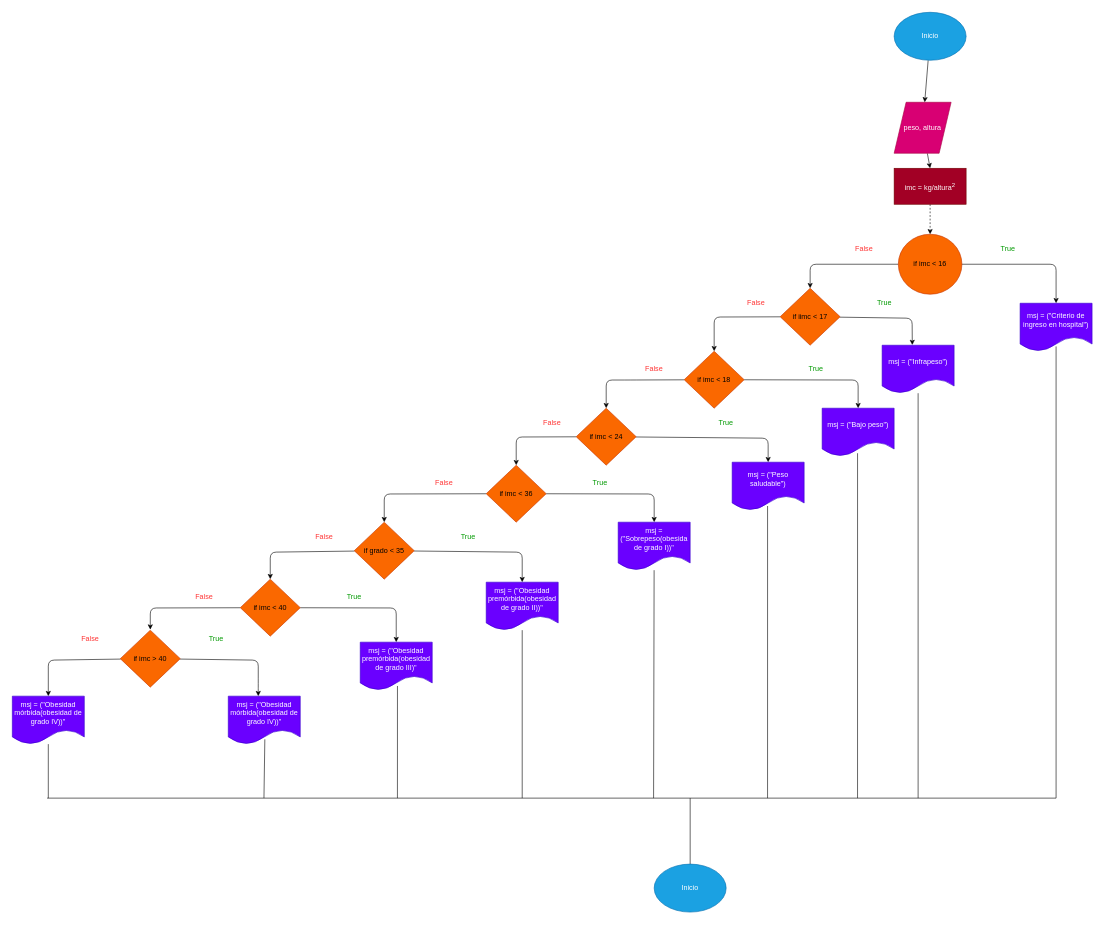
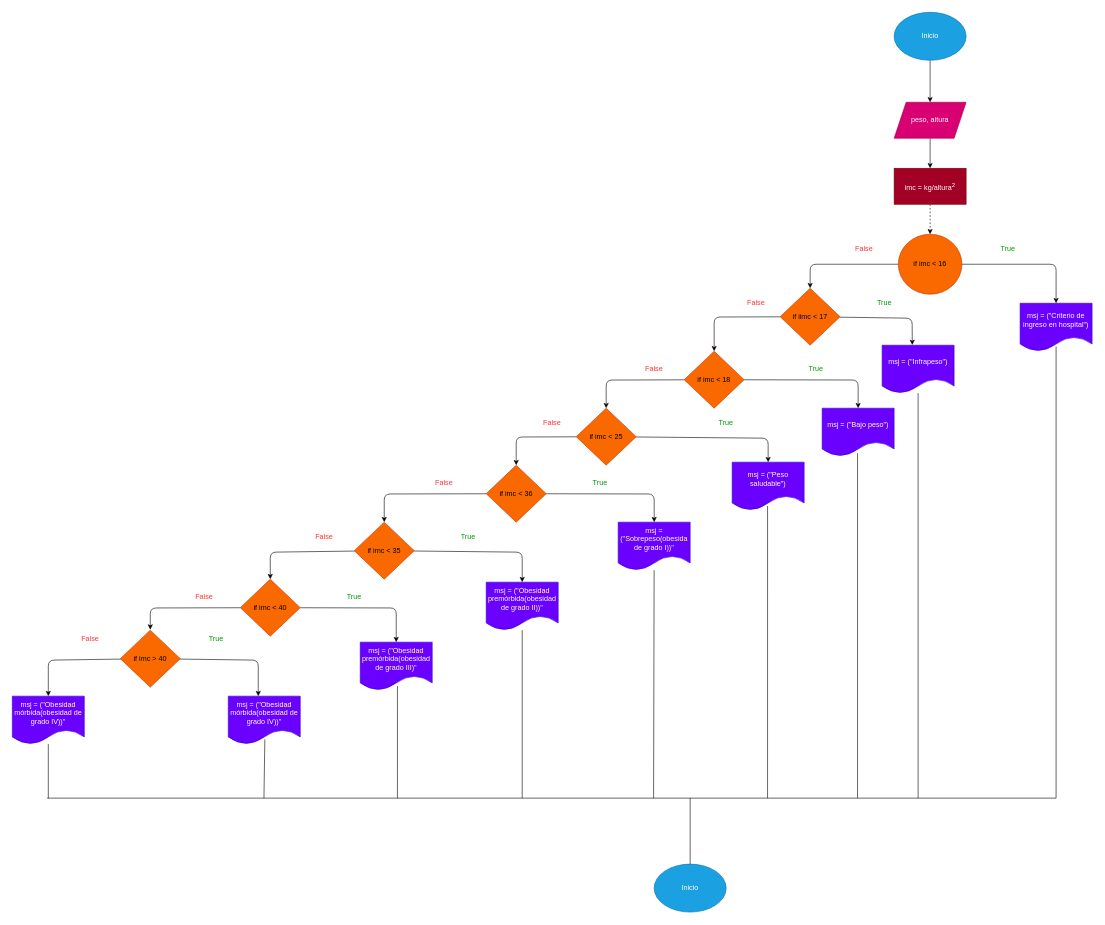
  <mxCell id="0" />
  <mxCell id="1" parent="0" />
  <mxCell id="2" value="" style="edgeStyle=none;html=1;" parent="1" source="3" target="5" edge="1"><mxGeometry relative="1" as="geometry" /></mxCell>
  <mxCell id="3" value="Inicio" style="ellipse;whiteSpace=wrap;html=1;fillColor=#1ba1e2;fontColor=#ffffff;strokeColor=#006EAF;" parent="1" vertex="1"><mxGeometry x="1490" y="20" width="120" height="80" as="geometry" /></mxCell>
  <mxCell id="4" value="" style="edgeStyle=none;html=1;" parent="1" source="5" edge="1"><mxGeometry relative="1" as="geometry"><mxPoint x="1550" y="280" as="targetPoint" /></mxGeometry></mxCell>
- <mxCell id="5" value="peso, altura" style="shape=parallelogram;perimeter=parallelogramPerimeter;whiteSpace=wrap;html=1;fixedSize=1;fillColor=#d80073;fontColor=#ffffff;strokeColor=#A50040;" parent="1" vertex="1"><mxGeometry x="1490" y="170" width="95" height="85" as="geometry" /></mxCell>
+ <mxCell id="5" value="peso, altura" style="shape=parallelogram;perimeter=parallelogramPerimeter;whiteSpace=wrap;html=1;fixedSize=1;fillColor=#d80073;fontColor=#ffffff;strokeColor=#A50040;" parent="1" vertex="1"><mxGeometry x="1490" y="170" width="120" height="60" as="geometry" /></mxCell>
  <mxCell id="6" value="" style="edgeStyle=none;html=1;dashed=1;" parent="1" source="7" target="10" edge="1"><mxGeometry relative="1" as="geometry" /></mxCell>
  <mxCell id="7" value="imc = kg/altura&lt;sup&gt;2&lt;/sup&gt;" style="rounded=0;whiteSpace=wrap;html=1;fillColor=#a20025;fontColor=#ffffff;strokeColor=#6F0000;" parent="1" vertex="1"><mxGeometry x="1490" y="280" width="120" height="60" as="geometry" /></mxCell>
  <mxCell id="8" value="" style="edgeStyle=none;html=1;" edge="1" parent="1" source="10" target="11"><mxGeometry relative="1" as="geometry"><Array as="points"><mxPoint x="1760" y="440" /></Array></mxGeometry></mxCell>
  <mxCell id="9" value="" style="edgeStyle=none;html=1;" edge="1" parent="1" source="10"><mxGeometry relative="1" as="geometry"><mxPoint x="1350" y="480" as="targetPoint" /><Array as="points"><mxPoint x="1350" y="440" /></Array></mxGeometry></mxCell>
  <mxCell id="10" value="if imc &amp;lt; 16" style="ellipse;whiteSpace=wrap;html=1;fillColor=#fa6800;fontColor=#000000;strokeColor=#C73500;" parent="1" vertex="1"><mxGeometry x="1497" y="390" width="106" height="100" as="geometry" /></mxCell>
  <mxCell id="11" value="msj = (&quot;Criterio de ingreso en hospital&quot;)" style="shape=document;whiteSpace=wrap;html=1;boundedLbl=1;rounded=0;fillColor=#6a00ff;fontColor=#ffffff;strokeColor=#3700CC;" vertex="1" parent="1"><mxGeometry x="1700" y="505" width="120" height="80" as="geometry" /></mxCell>
  <mxCell id="12" value="" style="edgeStyle=none;html=1;entryX=0.419;entryY=-0.005;entryDx=0;entryDy=0;entryPerimeter=0;" edge="1" parent="1" source="14" target="15"><mxGeometry relative="1" as="geometry"><mxPoint x="1520" y="590" as="targetPoint" /><Array as="points"><mxPoint x="1520" y="530" /></Array></mxGeometry></mxCell>
  <mxCell id="13" value="" style="edgeStyle=none;html=1;" edge="1" parent="1" source="14"><mxGeometry relative="1" as="geometry"><mxPoint x="1190" y="585" as="targetPoint" /><Array as="points"><mxPoint x="1190" y="528" /></Array></mxGeometry></mxCell>
  <mxCell id="14" value="if iimc &amp;lt; 17" style="rhombus;whiteSpace=wrap;html=1;rounded=0;fillColor=#fa6800;fontColor=#000000;strokeColor=#C73500;" vertex="1" parent="1"><mxGeometry x="1300" y="480" width="100" height="95" as="geometry" /></mxCell>
  <mxCell id="15" value="msj = (&quot;Infrapeso&quot;)" style="shape=document;whiteSpace=wrap;html=1;boundedLbl=1;rounded=0;fillColor=#6a00ff;fontColor=#ffffff;strokeColor=#3700CC;" vertex="1" parent="1"><mxGeometry x="1470" y="575" width="120" height="80" as="geometry" /></mxCell>
  <mxCell id="16" value="" style="edgeStyle=none;html=1;" edge="1" parent="1" source="18"><mxGeometry relative="1" as="geometry"><mxPoint x="1010" y="680" as="targetPoint" /><Array as="points"><mxPoint x="1050" y="633" /><mxPoint x="1010" y="633" /></Array></mxGeometry></mxCell>
  <mxCell id="17" value="" style="edgeStyle=none;html=1;" edge="1" parent="1" source="18" target="40"><mxGeometry relative="1" as="geometry"><Array as="points"><mxPoint x="1430" y="633" /></Array></mxGeometry></mxCell>
  <mxCell id="18" value="if imc &amp;lt; 18" style="rhombus;whiteSpace=wrap;html=1;rounded=0;fillColor=#fa6800;fontColor=#000000;strokeColor=#C73500;" vertex="1" parent="1"><mxGeometry x="1140" y="585" width="100" height="95" as="geometry" /></mxCell>
  <mxCell id="19" value="" style="edgeStyle=none;html=1;" edge="1" parent="1" source="21"><mxGeometry relative="1" as="geometry"><mxPoint x="860" y="775" as="targetPoint" /><Array as="points"><mxPoint x="860" y="728" /></Array></mxGeometry></mxCell>
  <mxCell id="20" value="" style="edgeStyle=none;html=1;" edge="1" parent="1" source="21" target="39"><mxGeometry relative="1" as="geometry"><Array as="points"><mxPoint x="1280" y="730" /></Array></mxGeometry></mxCell>
- <mxCell id="21" value="if imc &amp;lt; 24" style="rhombus;whiteSpace=wrap;html=1;rounded=0;fillColor=#fa6800;fontColor=#000000;strokeColor=#C73500;" vertex="1" parent="1"><mxGeometry x="960" y="680" width="100" height="95" as="geometry" /></mxCell>
+ <mxCell id="21" value="if imc &amp;lt; 25" style="rhombus;whiteSpace=wrap;html=1;rounded=0;fillColor=#fa6800;fontColor=#000000;strokeColor=#C73500;" vertex="1" parent="1"><mxGeometry x="960" y="680" width="100" height="95" as="geometry" /></mxCell>
  <mxCell id="22" value="" style="edgeStyle=none;html=1;" edge="1" parent="1" source="24"><mxGeometry relative="1" as="geometry"><mxPoint x="640" y="870" as="targetPoint" /><Array as="points"><mxPoint x="640" y="823" /></Array></mxGeometry></mxCell>
  <mxCell id="23" value="" style="edgeStyle=none;html=1;" edge="1" parent="1" source="24" target="38"><mxGeometry relative="1" as="geometry"><Array as="points"><mxPoint y="823" x="1090" /></Array></mxGeometry></mxCell>
  <mxCell id="24" value="if imc &amp;lt; 36" style="rhombus;whiteSpace=wrap;html=1;rounded=0;fillColor=#fa6800;fontColor=#000000;strokeColor=#C73500;" vertex="1" parent="1"><mxGeometry x="810" y="775" width="100" height="95" as="geometry" /></mxCell>
  <mxCell id="25" value="" style="edgeStyle=none;html=1;" edge="1" parent="1" source="27"><mxGeometry relative="1" as="geometry"><mxPoint x="450" y="965" as="targetPoint" /><Array as="points"><mxPoint x="450" y="920" /></Array></mxGeometry></mxCell>
  <mxCell id="26" value="" style="edgeStyle=none;html=1;" edge="1" parent="1" source="27" target="37"><mxGeometry relative="1" as="geometry"><Array as="points"><mxPoint x="870" y="920" /></Array></mxGeometry></mxCell>
- <mxCell id="27" value="if grado &amp;lt; 35" style="rhombus;whiteSpace=wrap;html=1;rounded=0;fillColor=#fa6800;fontColor=#000000;strokeColor=#C73500;" vertex="1" parent="1"><mxGeometry x="590" y="870" width="100" height="95" as="geometry" /></mxCell>
+ <mxCell id="27" value="if imc &amp;lt; 35" style="rhombus;whiteSpace=wrap;html=1;rounded=0;fillColor=#fa6800;fontColor=#000000;strokeColor=#C73500;" vertex="1" parent="1"><mxGeometry x="590" y="870" width="100" height="95" as="geometry" /></mxCell>
  <mxCell id="28" value="" style="edgeStyle=none;html=1;" edge="1" parent="1" source="30"><mxGeometry relative="1" as="geometry"><mxPoint x="250" y="1049" as="targetPoint" /><Array as="points"><mxPoint x="250" y="1013" /></Array></mxGeometry></mxCell>
  <mxCell id="29" value="" style="edgeStyle=none;html=1;" edge="1" parent="1" source="30" target="36"><mxGeometry relative="1" as="geometry"><Array as="points"><mxPoint x="660" y="1013" /></Array></mxGeometry></mxCell>
  <mxCell id="30" value="if imc &amp;lt; 40" style="rhombus;whiteSpace=wrap;html=1;rounded=0;fillColor=#fa6800;fontColor=#000000;strokeColor=#C73500;" vertex="1" parent="1"><mxGeometry x="400" y="965" width="100" height="95" as="geometry" /></mxCell>
  <mxCell id="31" value="" style="edgeStyle=none;html=1;" edge="1" parent="1" source="33" target="34"><mxGeometry relative="1" as="geometry"><Array as="points"><mxPoint x="80" y="1100" /></Array></mxGeometry></mxCell>
  <mxCell id="32" value="" style="edgeStyle=none;html=1;" edge="1" parent="1" source="33"><mxGeometry relative="1" as="geometry"><mxPoint x="430" y="1160" as="targetPoint" /><Array as="points"><mxPoint x="430" y="1100" /><mxPoint x="430" y="1140" /><mxPoint x="430" y="1150" /></Array></mxGeometry></mxCell>
  <mxCell id="33" value="if imc &amp;gt; 40" style="rhombus;whiteSpace=wrap;html=1;rounded=0;fillColor=#fa6800;fontColor=#000000;strokeColor=#C73500;" vertex="1" parent="1"><mxGeometry x="200" y="1050" width="100" height="95" as="geometry" /></mxCell>
  <mxCell id="34" value="msj = (&quot;Obesidad mórbida(obesidad de grado IV))&quot;" style="shape=document;whiteSpace=wrap;html=1;boundedLbl=1;rounded=0;fillColor=#6a00ff;fontColor=#ffffff;strokeColor=#3700CC;" vertex="1" parent="1"><mxGeometry x="20" y="1160" width="120" height="80" as="geometry" /></mxCell>
  <mxCell id="35" value="msj = (&quot;Obesidad mórbida(obesidad de grado IV))&quot;" style="shape=document;whiteSpace=wrap;html=1;boundedLbl=1;rounded=0;fillColor=#6a00ff;fontColor=#ffffff;strokeColor=#3700CC;" vertex="1" parent="1"><mxGeometry x="380" y="1160" width="120" height="80" as="geometry" /></mxCell>
  <mxCell id="36" value="msj = (&quot;Obesidad premórbida(obesidad de grado III)&quot;" style="shape=document;whiteSpace=wrap;html=1;boundedLbl=1;rounded=0;fillColor=#6a00ff;fontColor=#ffffff;strokeColor=#3700CC;" vertex="1" parent="1"><mxGeometry x="600" y="1070" width="120" height="80" as="geometry" /></mxCell>
  <mxCell id="37" value="msj = (&quot;Obesidad premórbida(obesidad de grado II))&quot;" style="shape=document;whiteSpace=wrap;html=1;boundedLbl=1;rounded=0;fillColor=#6a00ff;fontColor=#ffffff;strokeColor=#3700CC;" vertex="1" parent="1"><mxGeometry x="810" y="970" width="120" height="80" as="geometry" /></mxCell>
  <mxCell id="38" value="msj = (&quot;Sobrepeso(obesida de grado I))&quot;" style="shape=document;whiteSpace=wrap;html=1;boundedLbl=1;rounded=0;fillColor=#6a00ff;fontColor=#ffffff;strokeColor=#3700CC;" vertex="1" parent="1"><mxGeometry x="1030" y="870" width="120" height="80" as="geometry" /></mxCell>
  <mxCell id="39" value="msj = (&quot;Peso saludable&quot;)" style="shape=document;whiteSpace=wrap;html=1;boundedLbl=1;rounded=0;fillColor=#6a00ff;fontColor=#ffffff;strokeColor=#3700CC;" vertex="1" parent="1"><mxGeometry x="1220" y="770" width="120" height="80" as="geometry" /></mxCell>
  <mxCell id="40" value="msj = (&quot;Bajo peso&quot;)" style="shape=document;whiteSpace=wrap;html=1;boundedLbl=1;rounded=0;fillColor=#6a00ff;fontColor=#ffffff;strokeColor=#3700CC;" vertex="1" parent="1"><mxGeometry x="1370" y="680" width="120" height="80" as="geometry" /></mxCell>
  <mxCell id="41" value="True" style="text;html=1;strokeColor=none;fillColor=none;align=center;verticalAlign=middle;whiteSpace=wrap;rounded=0;fontColor=#009900;glass=0;" vertex="1" parent="1"><mxGeometry x="1650" y="400" width="60" height="30" as="geometry" /></mxCell>
  <mxCell id="42" value="True" style="text;html=1;strokeColor=none;fillColor=none;align=center;verticalAlign=middle;whiteSpace=wrap;rounded=0;fontColor=#009900;glass=0;" vertex="1" parent="1"><mxGeometry x="1444" y="490" width="60" height="30" as="geometry" /></mxCell>
  <mxCell id="43" value="True" style="text;html=1;strokeColor=none;fillColor=none;align=center;verticalAlign=middle;whiteSpace=wrap;rounded=0;fontColor=#009900;glass=0;" vertex="1" parent="1"><mxGeometry x="1330" y="600" width="60" height="30" as="geometry" /></mxCell>
  <mxCell id="44" value="True" style="text;html=1;strokeColor=none;fillColor=none;align=center;verticalAlign=middle;whiteSpace=wrap;rounded=0;fontColor=#009900;glass=0;" vertex="1" parent="1"><mxGeometry x="1180" y="690" width="60" height="30" as="geometry" /></mxCell>
  <mxCell id="45" value="True" style="text;html=1;strokeColor=none;fillColor=none;align=center;verticalAlign=middle;whiteSpace=wrap;rounded=0;fontColor=#009900;glass=0;" vertex="1" parent="1"><mxGeometry x="970" y="790" width="60" height="30" as="geometry" /></mxCell>
  <mxCell id="46" value="True" style="text;html=1;strokeColor=none;fillColor=none;align=center;verticalAlign=middle;whiteSpace=wrap;rounded=0;fontColor=#009900;glass=0;" vertex="1" parent="1"><mxGeometry x="750" y="880" width="60" height="30" as="geometry" /></mxCell>
  <mxCell id="47" value="True" style="text;html=1;strokeColor=none;fillColor=none;align=center;verticalAlign=middle;whiteSpace=wrap;rounded=0;fontColor=#009900;glass=0;" vertex="1" parent="1"><mxGeometry x="560" y="980" width="60" height="30" as="geometry" /></mxCell>
  <mxCell id="48" value="True" style="text;html=1;strokeColor=none;fillColor=none;align=center;verticalAlign=middle;whiteSpace=wrap;rounded=0;fontColor=#009900;glass=0;" vertex="1" parent="1"><mxGeometry x="330" y="1050" width="60" height="30" as="geometry" /></mxCell>
  <mxCell id="49" value="False" style="text;html=1;strokeColor=none;fillColor=none;align=center;verticalAlign=middle;whiteSpace=wrap;rounded=0;glass=0;fontColor=#FF3333;" vertex="1" parent="1"><mxGeometry x="1410" y="400" width="60" height="30" as="geometry" /></mxCell>
  <mxCell id="50" value="False" style="text;html=1;strokeColor=none;fillColor=none;align=center;verticalAlign=middle;whiteSpace=wrap;rounded=0;glass=0;fontColor=#FF3333;" vertex="1" parent="1"><mxGeometry x="1230" y="490" width="60" height="30" as="geometry" /></mxCell>
  <mxCell id="51" value="False" style="text;html=1;strokeColor=none;fillColor=none;align=center;verticalAlign=middle;whiteSpace=wrap;rounded=0;glass=0;fontColor=#FF3333;" vertex="1" parent="1"><mxGeometry x="1060" y="600" width="60" height="30" as="geometry" /></mxCell>
  <mxCell id="52" value="False" style="text;html=1;strokeColor=none;fillColor=none;align=center;verticalAlign=middle;whiteSpace=wrap;rounded=0;glass=0;fontColor=#FF3333;" vertex="1" parent="1"><mxGeometry x="890" y="690" width="60" height="30" as="geometry" /></mxCell>
  <mxCell id="53" value="False" style="text;html=1;strokeColor=none;fillColor=none;align=center;verticalAlign=middle;whiteSpace=wrap;rounded=0;glass=0;fontColor=#FF3333;" vertex="1" parent="1"><mxGeometry x="710" y="790" width="60" height="30" as="geometry" /></mxCell>
  <mxCell id="54" value="False" style="text;html=1;strokeColor=none;fillColor=none;align=center;verticalAlign=middle;whiteSpace=wrap;rounded=0;glass=0;fontColor=#FF3333;" vertex="1" parent="1"><mxGeometry x="510" y="880" width="60" height="30" as="geometry" /></mxCell>
  <mxCell id="55" value="False" style="text;html=1;strokeColor=none;fillColor=none;align=center;verticalAlign=middle;whiteSpace=wrap;rounded=0;glass=0;fontColor=#FF3333;" vertex="1" parent="1"><mxGeometry x="310" y="980" width="60" height="30" as="geometry" /></mxCell>
  <mxCell id="56" value="False" style="text;html=1;strokeColor=none;fillColor=none;align=center;verticalAlign=middle;whiteSpace=wrap;rounded=0;glass=0;fontColor=#FF3333;" vertex="1" parent="1"><mxGeometry x="120" y="1050" width="60" height="30" as="geometry" /></mxCell>
  <mxCell id="57" value="" style="endArrow=none;html=1;" edge="1" parent="1" target="34"><mxGeometry width="50" height="50" relative="1" as="geometry"><mxPoint x="80" y="1330" as="sourcePoint" /><mxPoint x="140" y="1280" as="targetPoint" /></mxGeometry></mxCell>
  <mxCell id="58" value="" style="endArrow=none;html=1;entryX=0.508;entryY=0.9;entryDx=0;entryDy=0;entryPerimeter=0;" edge="1" parent="1" target="35"><mxGeometry width="50" height="50" relative="1" as="geometry"><mxPoint x="439.5" y="1330" as="sourcePoint" /><mxPoint x="439.5" y="1240" as="targetPoint" /></mxGeometry></mxCell>
  <mxCell id="59" value="" style="endArrow=none;html=1;entryX=0.517;entryY=0.913;entryDx=0;entryDy=0;entryPerimeter=0;" edge="1" parent="1" target="36"><mxGeometry width="50" height="50" relative="1" as="geometry"><mxPoint x="662" y="1330" as="sourcePoint" /><mxPoint x="660.73" y="1210" as="targetPoint" /></mxGeometry></mxCell>
  <mxCell id="60" value="" style="endArrow=none;html=1;" edge="1" parent="1" target="37"><mxGeometry width="50" height="50" relative="1" as="geometry"><mxPoint x="870" y="1330" as="sourcePoint" /><mxPoint x="869.54" y="1106.52" as="targetPoint" /></mxGeometry></mxCell>
  <mxCell id="61" value="" style="endArrow=none;html=1;" edge="1" parent="1" target="38"><mxGeometry width="50" height="50" relative="1" as="geometry"><mxPoint x="1089" y="1330" as="sourcePoint" /><mxPoint x="1089" y="950" as="targetPoint" /></mxGeometry></mxCell>
  <mxCell id="62" value="" style="endArrow=none;html=1;entryX=0.492;entryY=0.913;entryDx=0;entryDy=0;entryPerimeter=0;" edge="1" parent="1" target="39"><mxGeometry width="50" height="50" relative="1" as="geometry"><mxPoint x="1279" y="1330" as="sourcePoint" /><mxPoint x="1280.405" y="860" as="targetPoint" /></mxGeometry></mxCell>
  <mxCell id="63" value="" style="endArrow=none;html=1;entryX=0.492;entryY=0.938;entryDx=0;entryDy=0;entryPerimeter=0;" edge="1" parent="1" target="40"><mxGeometry width="50" height="50" relative="1" as="geometry"><mxPoint x="1429" y="1330" as="sourcePoint" /><mxPoint x="1429.54" y="800" as="targetPoint" /></mxGeometry></mxCell>
  <mxCell id="64" value="" style="endArrow=none;html=1;" edge="1" parent="1" target="15"><mxGeometry width="50" height="50" relative="1" as="geometry"><mxPoint x="1530" y="1330" as="sourcePoint" /><mxPoint x="1529.54" y="680" as="targetPoint" /></mxGeometry></mxCell>
  <mxCell id="65" value="" style="endArrow=none;html=1;entryX=0.5;entryY=0.9;entryDx=0;entryDy=0;entryPerimeter=0;" edge="1" parent="1" target="11"><mxGeometry width="50" height="50" relative="1" as="geometry"><mxPoint x="1760" y="1330" as="sourcePoint" /><mxPoint x="1759.5" y="620" as="targetPoint" /></mxGeometry></mxCell>
  <mxCell id="66" value="" style="endArrow=none;html=1;" edge="1" parent="1"><mxGeometry width="50" height="50" relative="1" as="geometry"><mxPoint x="78" y="1330" as="sourcePoint" /><mxPoint x="1760" y="1330" as="targetPoint" /></mxGeometry></mxCell>
  <mxCell id="67" value="" style="endArrow=none;html=1;" edge="1" parent="1"><mxGeometry width="50" height="50" relative="1" as="geometry"><mxPoint x="1150" y="1440" as="sourcePoint" /><mxPoint x="1150" y="1330" as="targetPoint" /></mxGeometry></mxCell>
  <mxCell id="68" value="Inicio" style="ellipse;whiteSpace=wrap;html=1;fillColor=#1ba1e2;fontColor=#ffffff;strokeColor=#006EAF;" vertex="1" parent="1"><mxGeometry y="1440" width="120" height="80" as="geometry" x="1090" /></mxCell>
